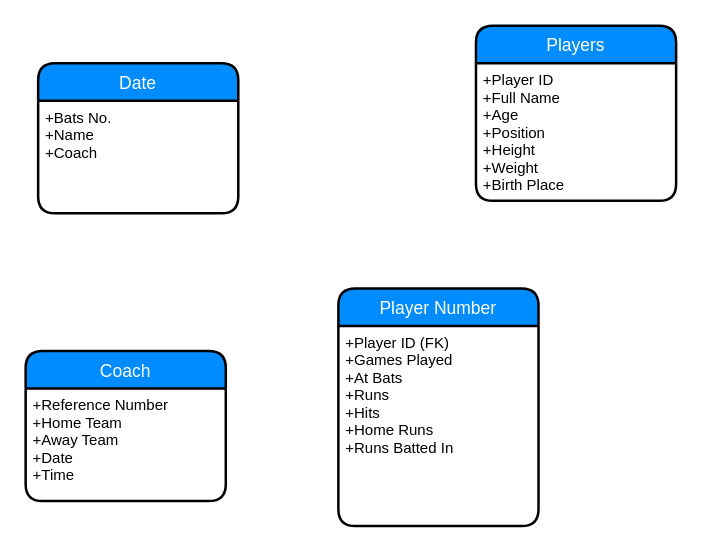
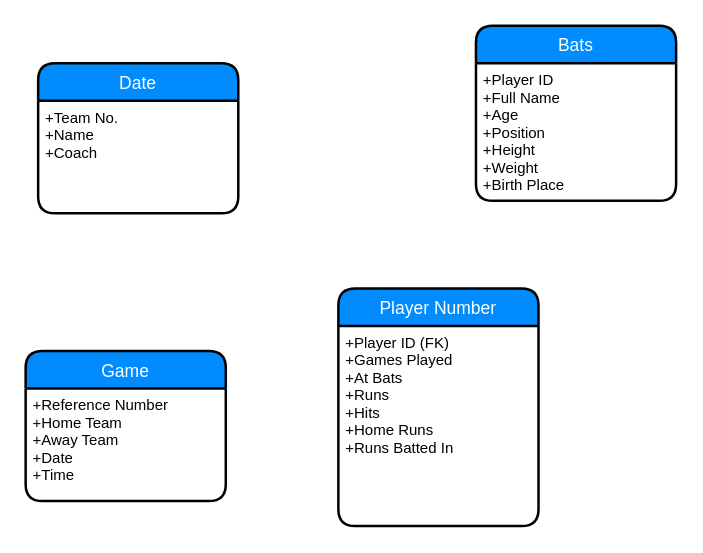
  <mxCell id="0" />
  <mxCell id="1" parent="0" />
- <mxCell id="2" value="Players" style="swimlane;childLayout=stackLayout;horizontal=1;startSize=30;horizontalStack=0;fillColor=#008cff;fontColor=#FFFFFF;rounded=1;fontSize=14;fontStyle=0;strokeWidth=2;resizeParent=0;resizeLast=1;shadow=0;dashed=0;align=center;" vertex="1" parent="1"><mxGeometry x="380" y="20" width="160" height="140" as="geometry" /></mxCell>
+ <mxCell id="2" value="Bats" style="swimlane;childLayout=stackLayout;horizontal=1;startSize=30;horizontalStack=0;fillColor=#008cff;fontColor=#FFFFFF;rounded=1;fontSize=14;fontStyle=0;strokeWidth=2;resizeParent=0;resizeLast=1;shadow=0;dashed=0;align=center;" vertex="1" parent="1"><mxGeometry x="380" y="20" width="160" height="140" as="geometry" /></mxCell>
  <mxCell id="3" value="+Player ID&#10;+Full Name&#10;+Age&#10;+Position&#10;+Height&#10;+Weight&#10;+Birth Place" style="align=left;strokeColor=none;fillColor=none;spacingLeft=4;fontSize=12;verticalAlign=top;resizable=0;rotatable=0;part=1;" vertex="1" parent="2"><mxGeometry y="30" width="160" height="110" as="geometry" /></mxCell>
  <mxCell id="4" value="Date" style="swimlane;childLayout=stackLayout;horizontal=1;startSize=30;horizontalStack=0;fillColor=#008cff;fontColor=#FFFFFF;rounded=1;fontSize=14;fontStyle=0;strokeWidth=2;resizeParent=0;resizeLast=1;shadow=0;dashed=0;align=center;" vertex="1" parent="1"><mxGeometry x="30" y="50" width="160" height="120" as="geometry" /></mxCell>
- <mxCell id="5" value="+Bats No.&#10;+Name&#10;+Coach" style="align=left;strokeColor=none;fillColor=none;spacingLeft=4;fontSize=12;verticalAlign=top;resizable=0;rotatable=0;part=1;" vertex="1" parent="4"><mxGeometry y="30" width="160" height="90" as="geometry" /></mxCell>
+ <mxCell id="5" value="+Team No.&#10;+Name&#10;+Coach" style="align=left;strokeColor=none;fillColor=none;spacingLeft=4;fontSize=12;verticalAlign=top;resizable=0;rotatable=0;part=1;" vertex="1" parent="4"><mxGeometry y="30" width="160" height="90" as="geometry" /></mxCell>
  <mxCell id="6" value="Player Number" style="swimlane;childLayout=stackLayout;horizontal=1;startSize=30;horizontalStack=0;fillColor=#008cff;fontColor=#FFFFFF;rounded=1;fontSize=14;fontStyle=0;strokeWidth=2;resizeParent=0;resizeLast=1;shadow=0;dashed=0;align=center;" vertex="1" parent="1"><mxGeometry x="270" y="230" width="160" height="190" as="geometry" /></mxCell>
  <mxCell id="7" value="+Player ID (FK)&#10;+Games Played&#10;+At Bats&#10;+Runs&#10;+Hits&#10;+Home Runs&#10;+Runs Batted In" style="align=left;strokeColor=none;fillColor=none;spacingLeft=4;fontSize=12;verticalAlign=top;resizable=0;rotatable=0;part=1;" vertex="1" parent="6"><mxGeometry y="30" width="160" height="160" as="geometry" /></mxCell>
- <mxCell id="8" value="Coach" style="swimlane;childLayout=stackLayout;horizontal=1;startSize=30;horizontalStack=0;fillColor=#008cff;fontColor=#FFFFFF;rounded=1;fontSize=14;fontStyle=0;strokeWidth=2;resizeParent=0;resizeLast=1;shadow=0;dashed=0;align=center;" vertex="1" parent="1"><mxGeometry x="20" y="280" width="160" height="120" as="geometry" /></mxCell>
+ <mxCell id="8" value="Game" style="swimlane;childLayout=stackLayout;horizontal=1;startSize=30;horizontalStack=0;fillColor=#008cff;fontColor=#FFFFFF;rounded=1;fontSize=14;fontStyle=0;strokeWidth=2;resizeParent=0;resizeLast=1;shadow=0;dashed=0;align=center;" vertex="1" parent="1"><mxGeometry x="20" y="280" width="160" height="120" as="geometry" /></mxCell>
  <mxCell id="9" value="+Reference Number&#10;+Home Team&#10;+Away Team&#10;+Date&#10;+Time" style="align=left;strokeColor=none;fillColor=none;spacingLeft=4;fontSize=12;verticalAlign=top;resizable=0;rotatable=0;part=1;" vertex="1" parent="8"><mxGeometry y="30" width="160" height="90" as="geometry" /></mxCell>
